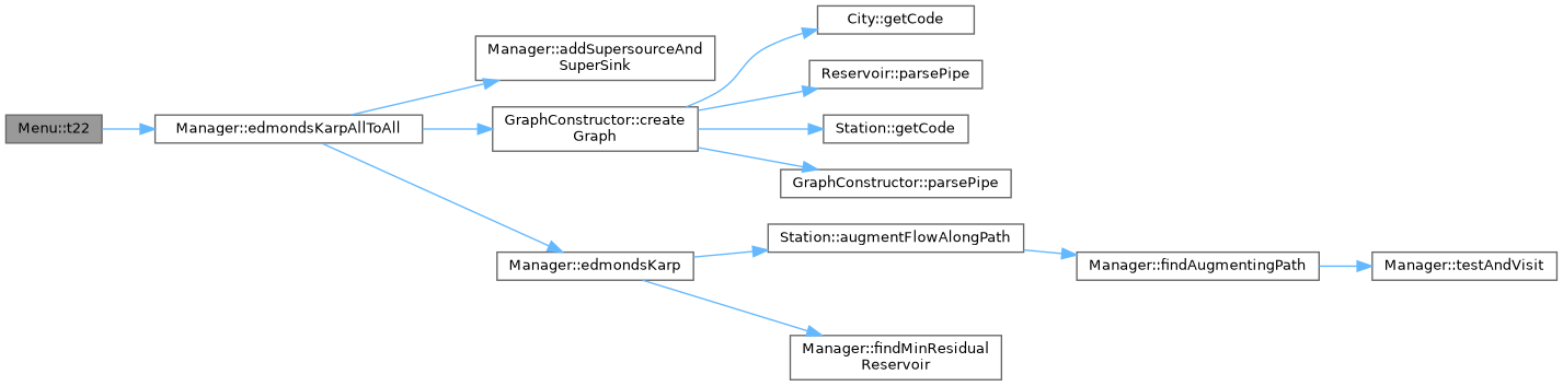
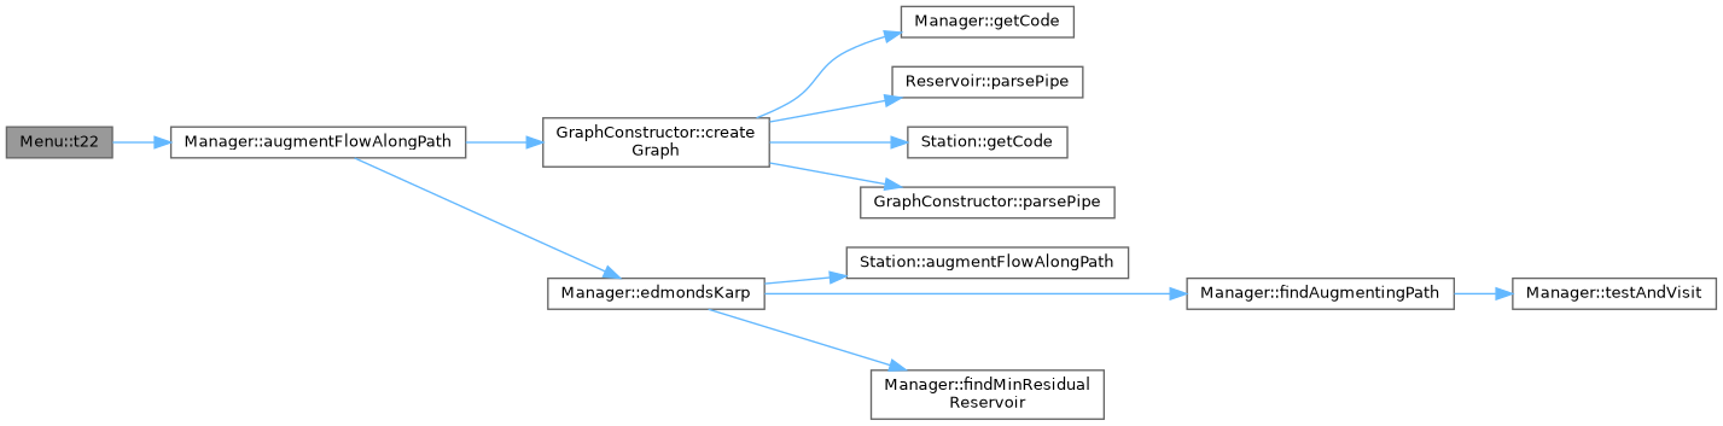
  digraph {
    rankdir=LR
    node [color=grey40 fillcolor=white fontname=Helvetica fontsize=10 shape=box style=filled]
    edge [color=steelblue1 fontname=Helvetica fontsize=10 labelfontname=Helvetica labelfontsize=10 style=solid]
    n1 [color=gray40 fillcolor=grey60 fontcolor=black height=0.2 label="Menu::t22" width=0.4]
-   n2 [height=0.2 label="Manager::edmondsKarpAllToAll" width=0.4]
-   n3 [height=0.2 label="Manager::addSupersourceAnd\lSuperSink" width=0.4]
+   n2 [height=0.2 label="Manager::augmentFlowAlongPath" width=0.4]
    n4 [height=0.2 label="GraphConstructor::create\lGraph" width=0.4]
    n5 [height=0.2 label="Manager::edmondsKarp" width=0.4]
-   n6 [height=0.2 label="City::getCode" width=0.4]
+   n6 [height=0.2 label="Manager::getCode" width=0.4]
    n7 [height=0.2 label="Reservoir::parsePipe" width=0.4]
    n8 [height=0.2 label="Station::getCode" width=0.4]
    n9 [height=0.2 label="GraphConstructor::parsePipe" width=0.4]
    n10 [height=0.2 label="Station::augmentFlowAlongPath" width=0.4]
    n11 [height=0.2 label="Manager::findAugmentingPath" width=0.4]
    n12 [height=0.2 label="Manager::findMinResidual\lReservoir" width=0.4]
    n13 [height=0.2 label="Manager::testAndVisit" width=0.4]
    n1 -> n2
-   n2 -> n3
    n2 -> n4
    n2 -> n5
    n4 -> n6
    n4 -> n7
    n4 -> n8
    n4 -> n9
    n5 -> n10
-   n10 -> n11
+   n5 -> n11
    n5 -> n12
    n11 -> n13
  }
